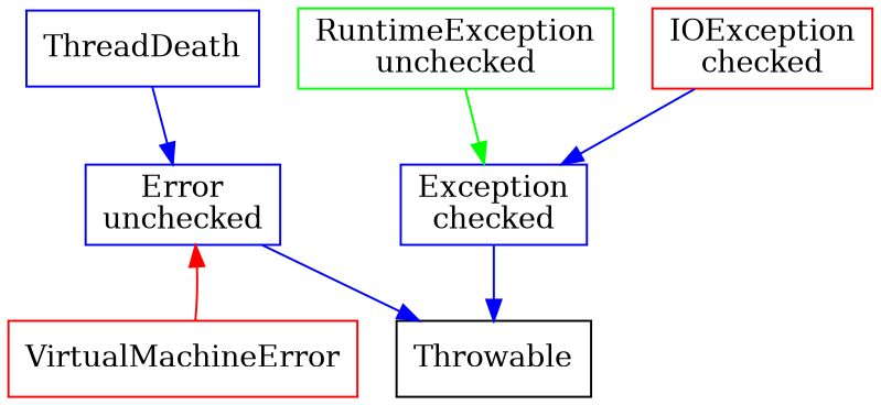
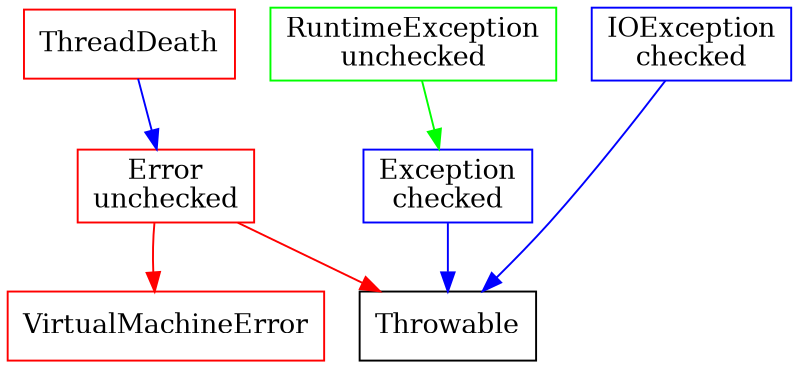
  digraph {
    node [shape=box color=red]
    edge [color=blue]
    n1 [label=Throwable color=""]
-   n2 [color=blue label="Error\nunchecked"]
+   n2 [label="Error\nunchecked"]
    n3 [color=blue label="Exception\nchecked"]
    n4 [color=green label="RuntimeException\nunchecked"]
-   n5 [color=blue label=ThreadDeath]
+   n5 [label=ThreadDeath]
    n6 [label=VirtualMachineError]
-   n7 [label="IOException\nchecked"]
-   n2 -> n1
+   n7 [color=blue label="IOException\nchecked"]
+   n2 -> n1 [color=red]
    n3 -> n1
    n4 -> n3 [color=green]
    n5 -> n2
-   n6 -> n2 [color=red]
-   n7 -> n3
+   n2 -> n6 [color=red]
+   n7 -> n1
  }
